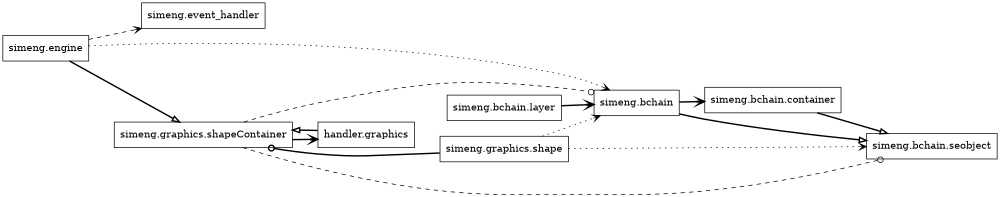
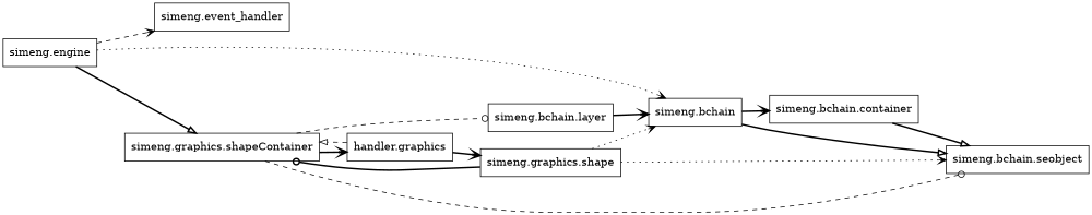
  digraph {
    rankdir=LR
    node [shape=box]
    edge [arrowhead=vee arrowtail=none style=bold]
    n1 [label="simeng.engine"]
    n2 [label="simeng.event_handler"]
    n3 [label="simeng.bchain"]
    n4 [label="simeng.graphics.shapeContainer"]
    n5 [label="simeng.bchain.container"]
    n6 [label="simeng.bchain.seobject"]
    n7 [label="simeng.bchain.layer"]
    n8 [label="handler.graphics"]
    n9 [label="simeng.graphics.shape"]
    n1 -> n2 [style=dashed]
    n1 -> n3 [style=dotted]
    n1 -> n4 [arrowhead=onormal]
    n3 -> n5
    n3 -> n6 [arrowhead=onormal]
-   n4 -> n3 [arrowhead=odot style=dashed]
+   n4 -> n7 [arrowhead=odot style=dashed]
    n4 -> n6 [arrowhead=odot style=dashed]
    n4 -> n8
    n5 -> n6 [arrowhead=onormal]
    n7 -> n3
-   n8 -> n4 [arrowhead=onormal]
+   n8 -> n4 [arrowhead=onormal style=dashed]
+   n8 -> n9
    n9 -> n3 [style=dotted]
    n9 -> n4 [arrowhead=odot]
    n9 -> n6 [style=dotted]
  }
